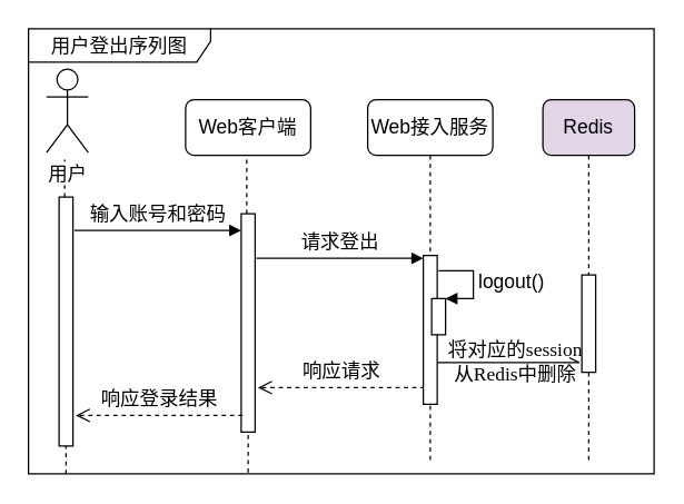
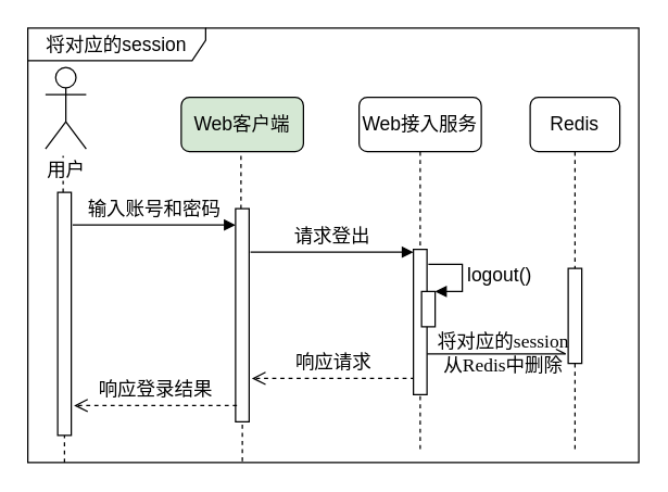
  <mxCell id="0" />
  <mxCell id="1" parent="0" />
- <mxCell id="2" value="&lt;font style=&quot;font-size: 14px&quot;&gt;用户登出序列图&lt;/font&gt;" style="shape=umlFrame;whiteSpace=wrap;html=1;width=131;height=24;" parent="1" vertex="1"><mxGeometry x="20" y="20" width="450" height="320" as="geometry" /></mxCell>
+ <mxCell id="2" value="&lt;font style=&quot;font-size: 14px&quot;&gt;将对应的session&lt;/font&gt;" style="shape=umlFrame;whiteSpace=wrap;html=1;width=131;height=24;" parent="1" vertex="1"><mxGeometry x="20" y="20" width="450" height="320" as="geometry" /></mxCell>
  <mxCell id="3" value="" style="endArrow=none;dashed=1;html=1;fontSize=14;fontColor=#000000;" parent="1" edge="1"><mxGeometry width="50" height="50" relative="1" as="geometry"><mxPoint x="423" y="330" as="sourcePoint" /><mxPoint x="423" y="111" as="targetPoint" /></mxGeometry></mxCell>
  <mxCell id="4" value="" style="endArrow=none;dashed=1;html=1;fontSize=14;fontColor=#000000;" parent="1" edge="1"><mxGeometry width="50" height="50" relative="1" as="geometry"><mxPoint x="309" y="330" as="sourcePoint" /><mxPoint x="309" y="111" as="targetPoint" /></mxGeometry></mxCell>
- <mxCell id="5" value="Web客户端" style="rounded=1;whiteSpace=wrap;html=1;fontSize=14;fontColor=#000000;" parent="1" vertex="1"><mxGeometry x="133" y="71" width="90" height="40" as="geometry" /></mxCell>
+ <mxCell id="5" value="Web客户端" style="rounded=1;whiteSpace=wrap;html=1;fontSize=14;fontColor=#000000;fillColor=#d5e8d4;" parent="1" vertex="1"><mxGeometry x="133" y="71" width="90" height="40" as="geometry" /></mxCell>
  <mxCell id="6" value="" style="endArrow=none;dashed=1;html=1;fontSize=14;fontColor=#000000;" parent="1" source="9" edge="1"><mxGeometry width="50" height="50" relative="1" as="geometry"><mxPoint x="177" y="421" as="sourcePoint" /><mxPoint x="177" y="111" as="targetPoint" /></mxGeometry></mxCell>
  <mxCell id="7" value="Web接入服务" style="rounded=1;whiteSpace=wrap;html=1;fontSize=14;fontColor=#000000;" parent="1" vertex="1"><mxGeometry x="264" y="71" width="90" height="40" as="geometry" /></mxCell>
  <mxCell id="8" value="请求登出" style="html=1;verticalAlign=bottom;endArrow=block;entryX=0;entryY=0;labelBackgroundColor=none;fontFamily=Verdana;fontSize=14;edgeStyle=elbowEdgeStyle;elbow=vertical;fontColor=#000000;" parent="1" edge="1"><mxGeometry relative="1" as="geometry"><mxPoint x="184" y="185" as="sourcePoint" /><mxPoint x="304" y="185" as="targetPoint" /></mxGeometry></mxCell>
  <mxCell id="9" value="" style="html=1;points=[];perimeter=orthogonalPerimeter;rounded=0;shadow=0;comic=0;labelBackgroundColor=none;strokeColor=#000000;strokeWidth=1;fillColor=#FFFFFF;fontFamily=Verdana;fontSize=14;fontColor=#000000;align=center;" parent="1" vertex="1"><mxGeometry x="173" y="153" width="10" height="157" as="geometry" /></mxCell>
- <mxCell id="10" value="Redis" style="rounded=1;whiteSpace=wrap;html=1;fontSize=14;fontColor=#000000;fillColor=#e1d5e7;" parent="1" vertex="1"><mxGeometry x="390" y="71" width="66" height="40" as="geometry" /></mxCell>
+ <mxCell id="10" value="Redis" style="rounded=1;whiteSpace=wrap;html=1;fontSize=14;fontColor=#000000;" parent="1" vertex="1"><mxGeometry x="390" y="71" width="66" height="40" as="geometry" /></mxCell>
  <mxCell id="11" value="将对应的session&lt;br&gt;从Redis中删除" style="html=1;verticalAlign=bottom;endArrow=openAsync;entryX=-0.2;entryY=0.9;labelBackgroundColor=none;fontFamily=Verdana;fontSize=14;elbow=vertical;fontColor=#000000;endFill=0;entryDx=0;entryDy=0;entryPerimeter=0;" parent="1" edge="1" target="19"><mxGeometry x="0.1" y="-20" relative="1" as="geometry"><mxPoint x="314" y="260" as="sourcePoint" /><mxPoint x="434" y="260" as="targetPoint" /><mxPoint as="offset" /></mxGeometry></mxCell>
  <mxCell id="12" value="响应请求" style="html=1;verticalAlign=bottom;endArrow=open;dashed=1;endSize=8;labelBackgroundColor=none;fontFamily=Verdana;fontSize=14;fontColor=#000000;" parent="1" edge="1"><mxGeometry relative="1" as="geometry"><mxPoint x="185" y="278" as="targetPoint" /><mxPoint x="305" y="278" as="sourcePoint" /></mxGeometry></mxCell>
  <mxCell id="13" value="" style="endArrow=none;dashed=1;html=1;fontSize=14;fontColor=#000000;" parent="1" source="14" edge="1"><mxGeometry width="50" height="50" relative="1" as="geometry"><mxPoint x="46" y="421" as="sourcePoint" /><mxPoint x="46" y="111" as="targetPoint" /></mxGeometry></mxCell>
  <mxCell id="14" value="" style="html=1;points=[];perimeter=orthogonalPerimeter;rounded=0;shadow=0;comic=0;labelBackgroundColor=none;strokeColor=#000000;strokeWidth=1;fillColor=#FFFFFF;fontFamily=Verdana;fontSize=14;fontColor=#000000;align=center;" parent="1" vertex="1"><mxGeometry x="42" y="141" width="10" height="179" as="geometry" /></mxCell>
  <mxCell id="15" value="输入账号和密码" style="html=1;verticalAlign=bottom;endArrow=block;entryX=0;entryY=0;labelBackgroundColor=none;fontFamily=Verdana;fontSize=14;elbow=vertical;fontColor=#000000;" parent="1" edge="1"><mxGeometry relative="1" as="geometry"><mxPoint x="53" y="165" as="sourcePoint" /><mxPoint x="173" y="165" as="targetPoint" /></mxGeometry></mxCell>
  <mxCell id="16" value="&lt;font style=&quot;font-size: 14px&quot;&gt;用户&lt;/font&gt;" style="shape=umlActor;verticalLabelPosition=bottom;labelBackgroundColor=#ffffff;verticalAlign=top;html=1;outlineConnect=0;fontSize=14;fontColor=#000000;" parent="1" vertex="1"><mxGeometry x="33" y="49" width="30" height="60" as="geometry" /></mxCell>
  <mxCell id="17" value="响应登录结果" style="html=1;verticalAlign=bottom;endArrow=open;dashed=1;endSize=8;labelBackgroundColor=none;fontFamily=Verdana;fontSize=14;fontColor=#000000;" parent="1" edge="1"><mxGeometry relative="1" as="geometry"><mxPoint x="54" y="298" as="targetPoint" /><mxPoint x="174" y="298" as="sourcePoint" /></mxGeometry></mxCell>
  <mxCell id="18" value="" style="html=1;points=[];perimeter=orthogonalPerimeter;rounded=0;shadow=0;comic=0;labelBackgroundColor=none;strokeColor=#000000;strokeWidth=1;fillColor=#FFFFFF;fontFamily=Verdana;fontSize=14;fontColor=#000000;align=center;" parent="1" vertex="1"><mxGeometry x="304" y="183" width="10" height="107" as="geometry" /></mxCell>
  <mxCell id="19" value="" style="html=1;points=[];perimeter=orthogonalPerimeter;rounded=0;shadow=0;comic=0;labelBackgroundColor=none;strokeColor=#000000;strokeWidth=1;fillColor=#FFFFFF;fontFamily=Verdana;fontSize=14;fontColor=#000000;align=center;" parent="1" vertex="1"><mxGeometry x="418" y="197" width="10" height="70" as="geometry" /></mxCell>
  <mxCell id="20" value="" style="endArrow=none;dashed=1;html=1;fontSize=14;fontColor=#000000;" parent="1" edge="1"><mxGeometry width="50" height="50" relative="1" as="geometry"><mxPoint x="178" y="339" as="sourcePoint" /><mxPoint x="178" y="312" as="targetPoint" /></mxGeometry></mxCell>
  <mxCell id="21" value="" style="endArrow=none;dashed=1;html=1;fontSize=14;fontColor=#000000;" parent="1" edge="1"><mxGeometry width="50" height="50" relative="1" as="geometry"><mxPoint x="47" y="340" as="sourcePoint" /><mxPoint x="47" y="320" as="targetPoint" /></mxGeometry></mxCell>
  <mxCell id="22" value="" style="html=1;points=[];perimeter=orthogonalPerimeter;fontSize=14;" parent="1" vertex="1"><mxGeometry x="310" y="214" width="10" height="26" as="geometry" /></mxCell>
  <mxCell id="23" value="logout()" style="edgeStyle=orthogonalEdgeStyle;html=1;align=left;spacingLeft=2;endArrow=block;rounded=0;entryX=1;entryY=0;fontSize=14;" parent="1" target="22" edge="1"><mxGeometry relative="1" as="geometry"><mxPoint x="315" y="194" as="sourcePoint" /><Array as="points"><mxPoint x="340" y="194" /></Array></mxGeometry></mxCell>
